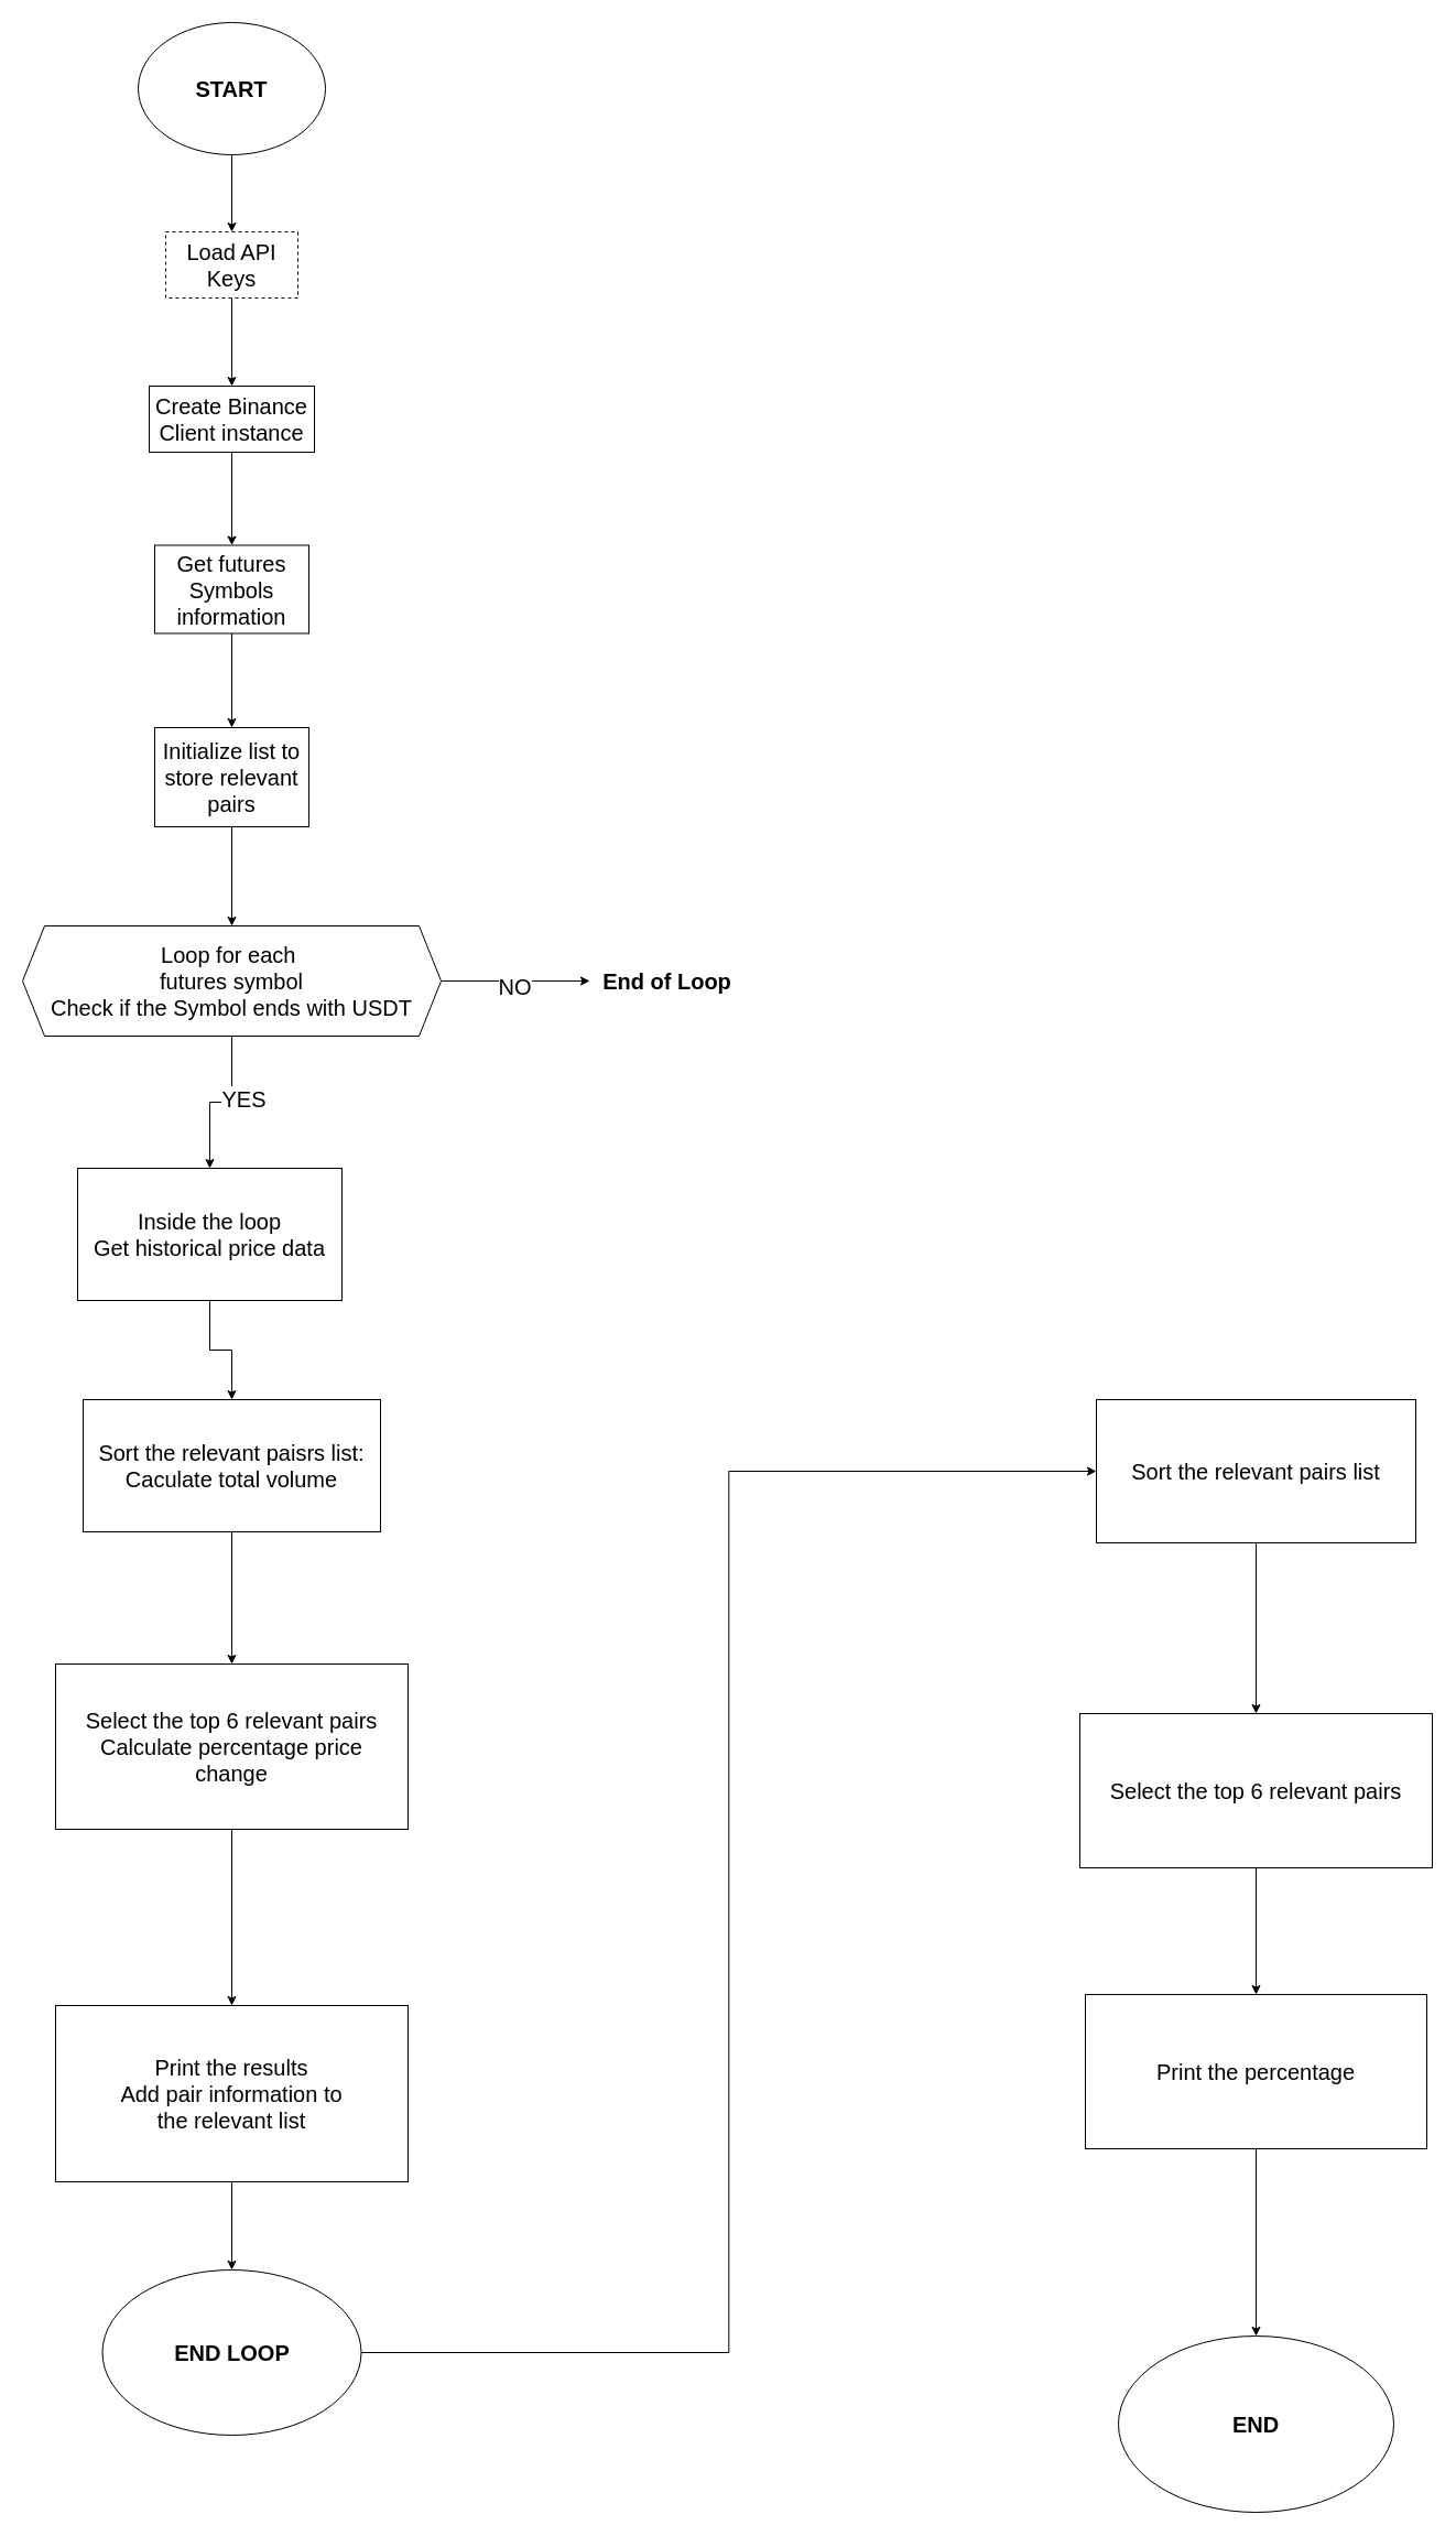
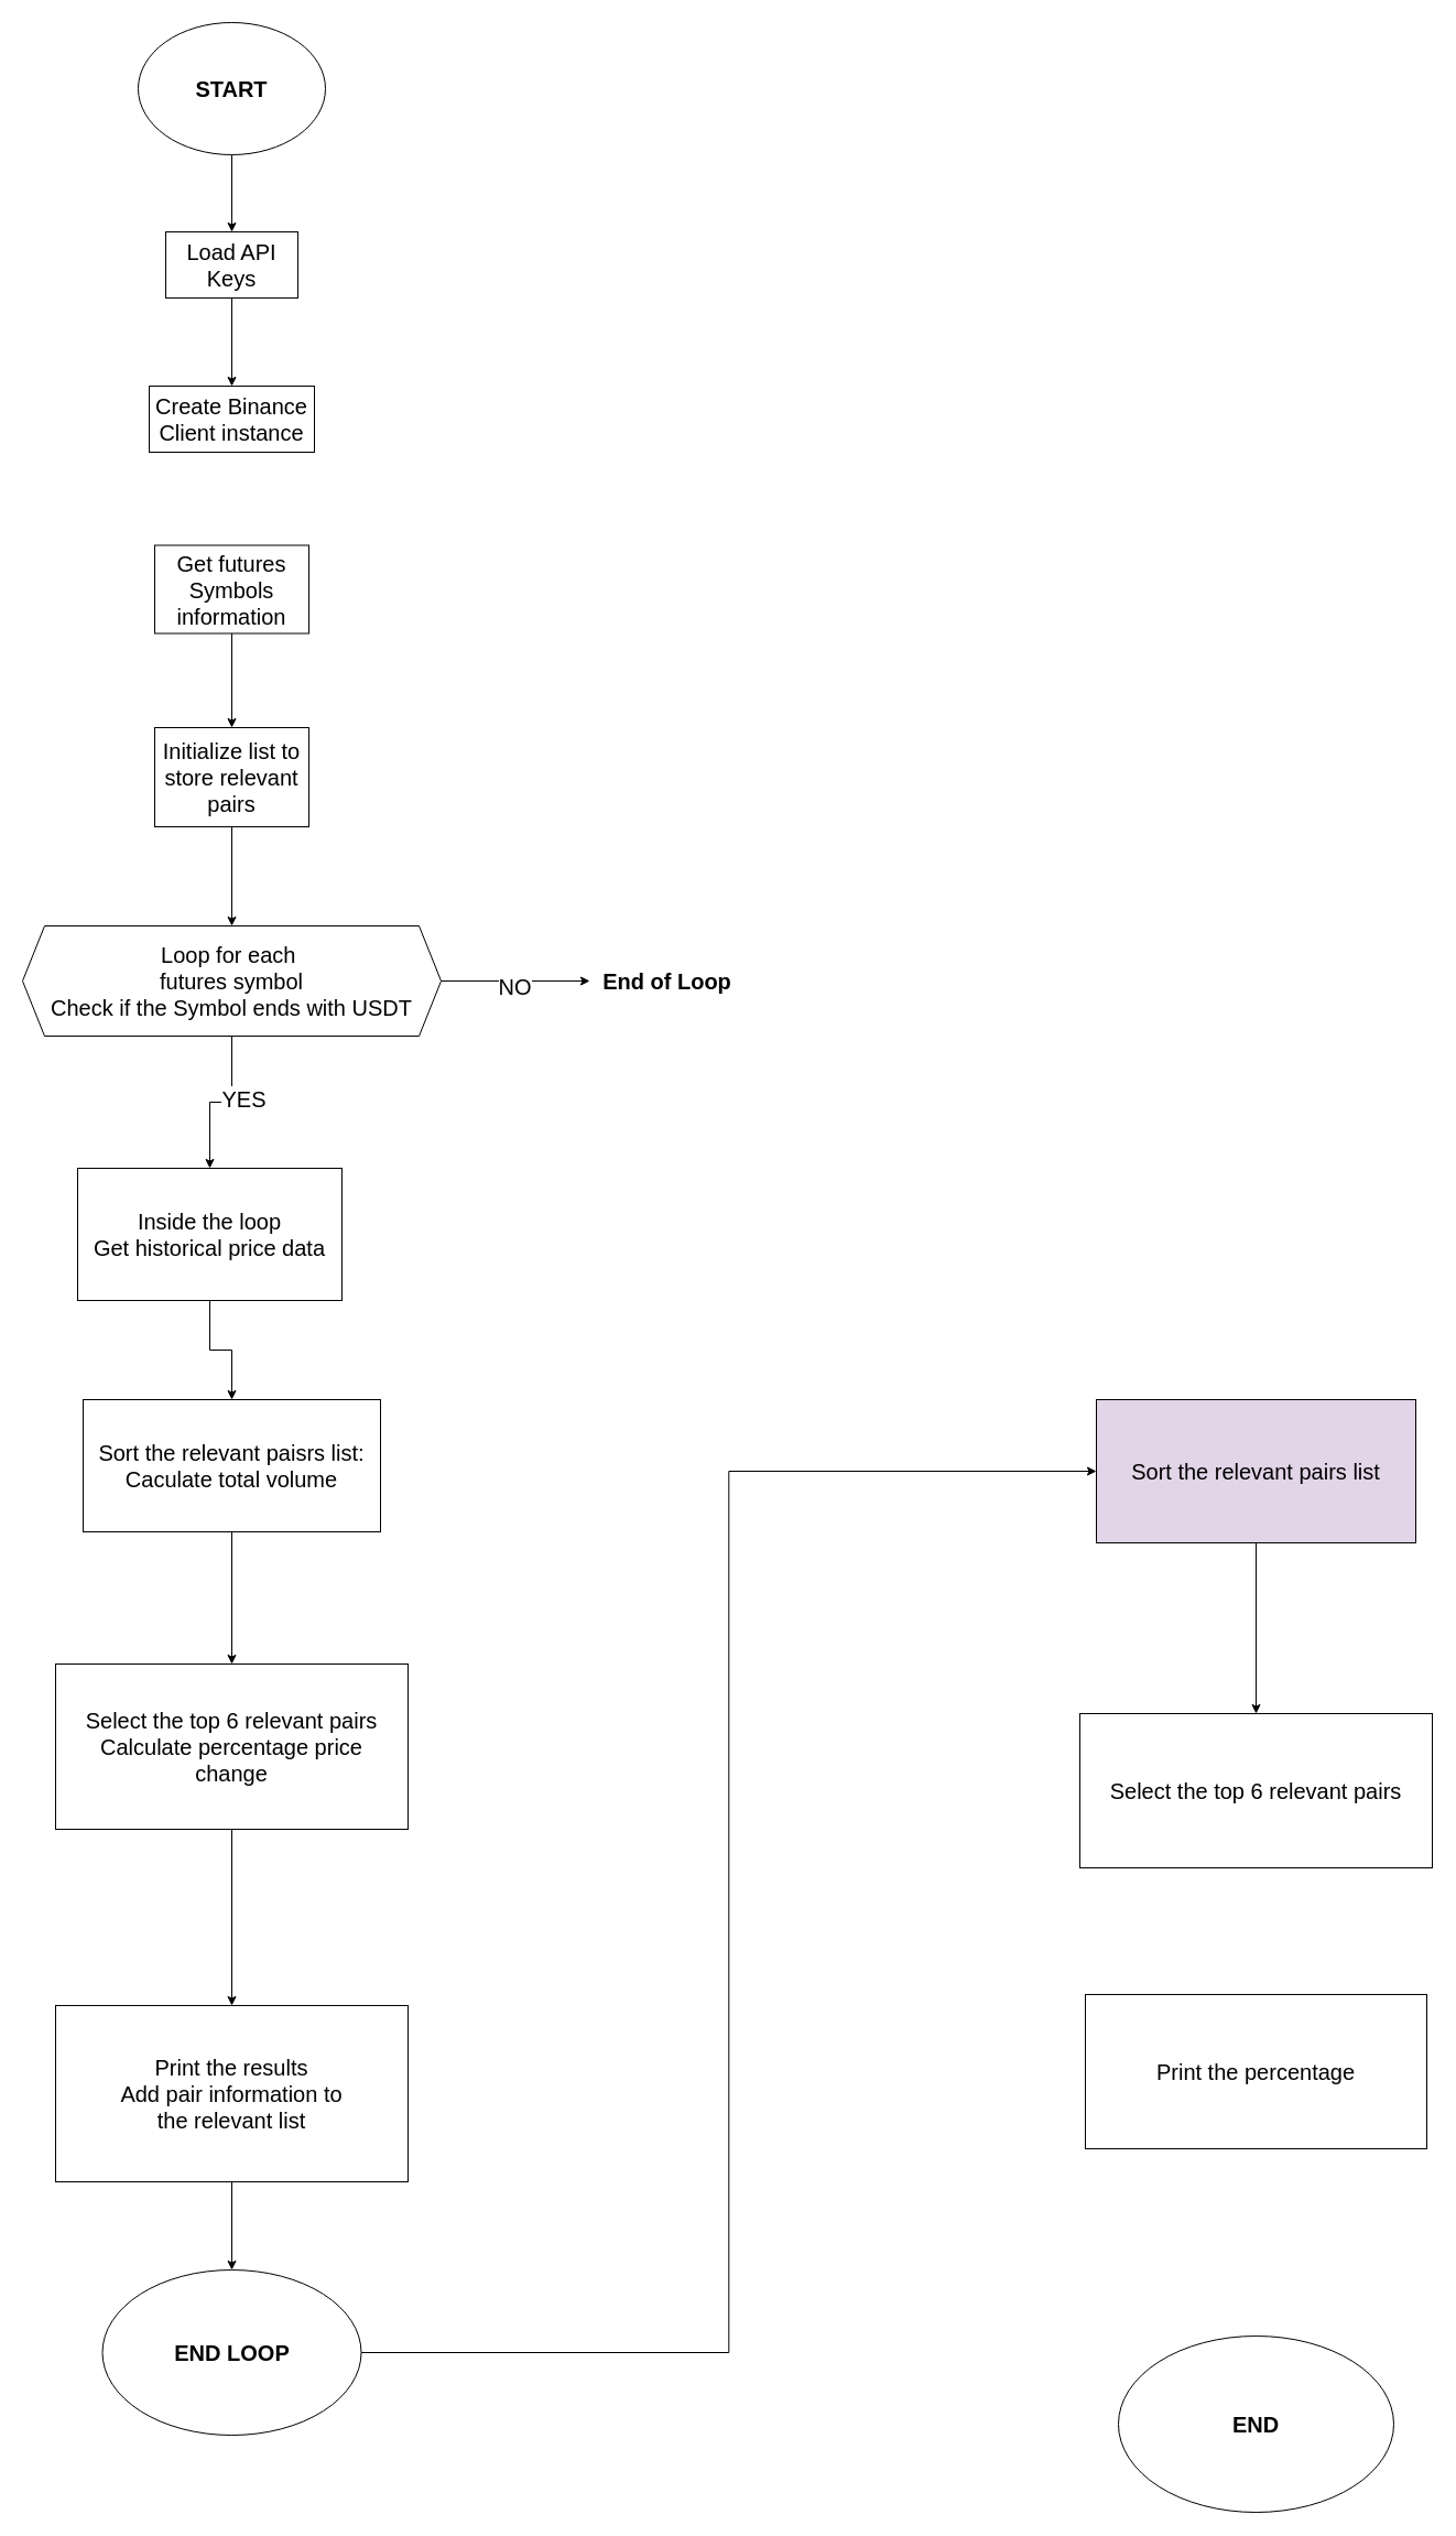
  <mxCell id="0" />
  <mxCell id="1" parent="0" />
  <mxCell id="2" style="edgeStyle=orthogonalEdgeStyle;rounded=0;orthogonalLoop=1;jettySize=auto;html=1;entryX=0.5;entryY=0;entryDx=0;entryDy=0;" parent="1" source="3" target="5" edge="1"><mxGeometry relative="1" as="geometry" /></mxCell>
  <mxCell id="3" value="&lt;b style=&quot;font-size: 20px;&quot;&gt;START&lt;/b&gt;" style="ellipse;whiteSpace=wrap;html=1;" parent="1" vertex="1"><mxGeometry x="125" y="20" width="170" height="120" as="geometry" /></mxCell>
  <mxCell id="4" style="edgeStyle=orthogonalEdgeStyle;rounded=0;orthogonalLoop=1;jettySize=auto;html=1;entryX=0.5;entryY=0;entryDx=0;entryDy=0;" parent="1" source="5" target="7" edge="1"><mxGeometry relative="1" as="geometry" /></mxCell>
- <mxCell id="5" value="&lt;font style=&quot;font-size: 20px;&quot;&gt;Load API Keys&lt;/font&gt;" style="rounded=0;whiteSpace=wrap;html=1;dashed=1;" parent="1" vertex="1"><mxGeometry x="150" y="210" width="120" height="60" as="geometry" /></mxCell>
- <mxCell id="6" style="edgeStyle=orthogonalEdgeStyle;rounded=0;orthogonalLoop=1;jettySize=auto;html=1;entryX=0.5;entryY=0;entryDx=0;entryDy=0;" parent="1" source="7" target="9" edge="1"><mxGeometry relative="1" as="geometry" /></mxCell>
+ <mxCell id="5" value="&lt;font style=&quot;font-size: 20px;&quot;&gt;Load API Keys&lt;/font&gt;" style="rounded=0;whiteSpace=wrap;html=1;" parent="1" vertex="1"><mxGeometry x="150" y="210" width="120" height="60" as="geometry" /></mxCell>
  <mxCell id="7" value="&lt;div style=&quot;font-size: 20px;&quot;&gt;&lt;font style=&quot;font-size: 20px;&quot;&gt;Create Binance&lt;/font&gt;&lt;/div&gt;&lt;div style=&quot;font-size: 20px;&quot;&gt;&lt;font style=&quot;font-size: 20px;&quot;&gt;&lt;font style=&quot;font-size: 20px;&quot;&gt;Client instance&lt;/font&gt;&lt;font style=&quot;font-size: 20px;&quot;&gt;&lt;br&gt;&lt;/font&gt;&lt;/font&gt;&lt;/div&gt;" style="rounded=0;whiteSpace=wrap;html=1;" parent="1" vertex="1"><mxGeometry x="135" y="350" width="150" height="60" as="geometry" /></mxCell>
  <mxCell id="8" style="edgeStyle=orthogonalEdgeStyle;rounded=0;orthogonalLoop=1;jettySize=auto;html=1;entryX=0.5;entryY=0;entryDx=0;entryDy=0;" parent="1" source="9" target="11" edge="1"><mxGeometry relative="1" as="geometry" /></mxCell>
  <mxCell id="9" value="&lt;div style=&quot;font-size: 20px;&quot;&gt;&lt;font style=&quot;font-size: 20px;&quot;&gt;Get futures &lt;br&gt;&lt;/font&gt;&lt;/div&gt;&lt;div style=&quot;font-size: 20px;&quot;&gt;&lt;font style=&quot;font-size: 20px;&quot;&gt;Symbols information&lt;br&gt;&lt;/font&gt;&lt;/div&gt;" style="rounded=0;whiteSpace=wrap;html=1;" parent="1" vertex="1"><mxGeometry x="140" y="494.5" width="140" height="80" as="geometry" /></mxCell>
  <mxCell id="10" value="" style="edgeStyle=orthogonalEdgeStyle;rounded=0;orthogonalLoop=1;jettySize=auto;html=1;" parent="1" source="11" target="17" edge="1"><mxGeometry relative="1" as="geometry" /></mxCell>
  <mxCell id="11" value="&lt;div style=&quot;font-size: 20px;&quot;&gt;&lt;font style=&quot;font-size: 20px;&quot;&gt;Initialize list to&lt;/font&gt;&lt;/div&gt;&lt;div style=&quot;font-size: 20px;&quot;&gt;&lt;font style=&quot;font-size: 20px;&quot;&gt;store relevant &lt;br&gt;&lt;/font&gt;&lt;/div&gt;&lt;div style=&quot;font-size: 20px;&quot;&gt;&lt;font style=&quot;font-size: 20px;&quot;&gt;&lt;font style=&quot;font-size: 20px;&quot;&gt;pairs&lt;/font&gt;&lt;br&gt;&lt;/font&gt;&lt;/div&gt;" style="rounded=0;whiteSpace=wrap;html=1;" parent="1" vertex="1"><mxGeometry x="140" y="660" width="140" height="90" as="geometry" /></mxCell>
  <mxCell id="12" value="" style="edgeStyle=orthogonalEdgeStyle;rounded=0;orthogonalLoop=1;jettySize=auto;html=1;" parent="1" source="17" target="18" edge="1"><mxGeometry relative="1" as="geometry"><mxPoint x="445" y="890" as="targetPoint" /></mxGeometry></mxCell>
  <mxCell id="13" value="&lt;font style=&quot;font-size: 20px;&quot;&gt;NO&lt;/font&gt;" style="edgeLabel;html=1;align=center;verticalAlign=middle;resizable=0;points=[];" parent="12" vertex="1" connectable="0"><mxGeometry x="-0.02" y="-4" relative="1" as="geometry"><mxPoint as="offset" /></mxGeometry></mxCell>
  <mxCell id="14" style="edgeStyle=orthogonalEdgeStyle;rounded=0;orthogonalLoop=1;jettySize=auto;html=1;entryX=0.5;entryY=0;entryDx=0;entryDy=0;" parent="1" source="17" target="20" edge="1"><mxGeometry relative="1" as="geometry" /></mxCell>
  <mxCell id="15" value="Text" style="edgeLabel;html=1;align=center;verticalAlign=middle;resizable=0;points=[];" parent="14" vertex="1" connectable="0"><mxGeometry x="-0.237" y="6" relative="1" as="geometry"><mxPoint y="-1" as="offset" /></mxGeometry></mxCell>
  <mxCell id="16" value="&lt;font style=&quot;font-size: 20px;&quot;&gt;YES&lt;/font&gt;" style="edgeLabel;html=1;align=center;verticalAlign=middle;resizable=0;points=[];" parent="14" vertex="1" connectable="0"><mxGeometry x="-0.199" y="10" relative="1" as="geometry"><mxPoint as="offset" /></mxGeometry></mxCell>
  <mxCell id="17" value="&lt;div style=&quot;font-size: 20px;&quot;&gt;&lt;font style=&quot;font-size: 20px;&quot;&gt;Loop for each&amp;nbsp;&lt;/font&gt;&lt;/div&gt;&lt;div style=&quot;font-size: 20px;&quot;&gt;&lt;font style=&quot;font-size: 20px;&quot;&gt;futures symbol&lt;/font&gt;&lt;/div&gt;&lt;div style=&quot;font-size: 20px;&quot;&gt;&lt;font style=&quot;font-size: 20px;&quot;&gt;Check if the Symbol ends with USDT&lt;br&gt;&lt;/font&gt;&lt;/div&gt;" style="shape=hexagon;perimeter=hexagonPerimeter2;whiteSpace=wrap;html=1;fixedSize=1;" parent="1" vertex="1"><mxGeometry x="20" y="840" width="380" height="100" as="geometry" /></mxCell>
  <mxCell id="18" value="&lt;div style=&quot;font-size: 13px;&quot;&gt;&lt;b&gt;&lt;font style=&quot;font-size: 20px;&quot;&gt;End of Loop&lt;/font&gt;&lt;/b&gt;&lt;/div&gt;" style="text;html=1;align=center;verticalAlign=middle;resizable=0;points=[];autosize=1;strokeColor=none;fillColor=none;" parent="1" vertex="1"><mxGeometry x="535" y="870" width="140" height="40" as="geometry" /></mxCell>
  <mxCell id="19" style="edgeStyle=orthogonalEdgeStyle;rounded=0;orthogonalLoop=1;jettySize=auto;html=1;entryX=0.5;entryY=0;entryDx=0;entryDy=0;" parent="1" source="20" target="22" edge="1"><mxGeometry relative="1" as="geometry" /></mxCell>
  <mxCell id="20" value="&lt;div style=&quot;font-size: 20px;&quot;&gt;&lt;font style=&quot;font-size: 20px;&quot;&gt;Inside the loop&lt;/font&gt;&lt;/div&gt;&lt;div style=&quot;font-size: 20px;&quot;&gt;&lt;font style=&quot;font-size: 20px;&quot;&gt;&lt;font style=&quot;font-size: 20px;&quot;&gt;Get historical price data&lt;/font&gt;&lt;font style=&quot;font-size: 20px;&quot;&gt;&lt;br&gt;&lt;/font&gt;&lt;/font&gt;&lt;/div&gt;" style="rounded=0;whiteSpace=wrap;html=1;" parent="1" vertex="1"><mxGeometry x="70" y="1060" width="240" height="120" as="geometry" /></mxCell>
  <mxCell id="21" style="edgeStyle=orthogonalEdgeStyle;rounded=0;orthogonalLoop=1;jettySize=auto;html=1;entryX=0.5;entryY=0;entryDx=0;entryDy=0;" parent="1" source="22" target="24" edge="1"><mxGeometry relative="1" as="geometry" /></mxCell>
  <mxCell id="22" value="&lt;div style=&quot;font-size: 20px;&quot;&gt;&lt;font style=&quot;font-size: 20px;&quot;&gt;Sort the relevant paisrs list:&lt;/font&gt;&lt;/div&gt;&lt;div style=&quot;font-size: 20px;&quot;&gt;&lt;font style=&quot;font-size: 20px;&quot;&gt;&lt;font style=&quot;font-size: 20px;&quot;&gt;Caculate total volume&lt;/font&gt;&lt;font style=&quot;font-size: 20px;&quot;&gt;&lt;br&gt;&lt;/font&gt;&lt;/font&gt;&lt;/div&gt;" style="rounded=0;whiteSpace=wrap;html=1;" parent="1" vertex="1"><mxGeometry x="75" y="1270" width="270" height="120" as="geometry" /></mxCell>
  <mxCell id="23" style="edgeStyle=orthogonalEdgeStyle;rounded=0;orthogonalLoop=1;jettySize=auto;html=1;entryX=0.5;entryY=0;entryDx=0;entryDy=0;" parent="1" source="24" target="26" edge="1"><mxGeometry relative="1" as="geometry" /></mxCell>
  <mxCell id="24" value="&lt;div&gt;&lt;font style=&quot;font-size: 20px;&quot;&gt;Select the top 6 relevant pairs Calculate percentage price&lt;/font&gt;&lt;/div&gt;&lt;div&gt;&lt;font style=&quot;font-size: 20px;&quot;&gt;change &lt;br&gt;&lt;/font&gt;&lt;/div&gt;" style="rounded=0;whiteSpace=wrap;html=1;" parent="1" vertex="1"><mxGeometry x="50" y="1510" width="320" height="150" as="geometry" /></mxCell>
  <mxCell id="25" style="edgeStyle=orthogonalEdgeStyle;rounded=0;orthogonalLoop=1;jettySize=auto;html=1;entryX=0.5;entryY=0;entryDx=0;entryDy=0;" parent="1" source="26" target="28" edge="1"><mxGeometry relative="1" as="geometry" /></mxCell>
  <mxCell id="26" value="&lt;div style=&quot;font-size: 20px;&quot;&gt;&lt;font style=&quot;font-size: 20px;&quot;&gt;Print the results &lt;br&gt;&lt;/font&gt;&lt;/div&gt;&lt;div style=&quot;font-size: 20px;&quot;&gt;&lt;font style=&quot;font-size: 20px;&quot;&gt;Add pair information to &lt;br&gt;&lt;/font&gt;&lt;/div&gt;&lt;div style=&quot;font-size: 20px;&quot;&gt;&lt;font style=&quot;font-size: 20px;&quot;&gt;&lt;font style=&quot;font-size: 20px;&quot;&gt;the relevant list&lt;/font&gt;&lt;font style=&quot;font-size: 20px;&quot;&gt;&lt;br&gt;&lt;/font&gt;&lt;/font&gt;&lt;/div&gt;" style="rounded=0;whiteSpace=wrap;html=1;" parent="1" vertex="1"><mxGeometry x="50" y="1820" width="320" height="160" as="geometry" /></mxCell>
  <mxCell id="27" style="edgeStyle=orthogonalEdgeStyle;rounded=0;orthogonalLoop=1;jettySize=auto;html=1;entryX=0;entryY=0.5;entryDx=0;entryDy=0;" parent="1" source="28" target="30" edge="1"><mxGeometry relative="1" as="geometry" /></mxCell>
  <mxCell id="28" value="&lt;b&gt;&lt;font style=&quot;font-size: 20px;&quot;&gt;END LOOP&lt;/font&gt;&lt;/b&gt;" style="ellipse;whiteSpace=wrap;html=1;" parent="1" vertex="1"><mxGeometry x="92.5" y="2060" width="235" height="150" as="geometry" /></mxCell>
  <mxCell id="29" style="edgeStyle=orthogonalEdgeStyle;rounded=0;orthogonalLoop=1;jettySize=auto;html=1;entryX=0.5;entryY=0;entryDx=0;entryDy=0;" parent="1" source="30" target="32" edge="1"><mxGeometry relative="1" as="geometry" /></mxCell>
- <mxCell id="30" value="&lt;font style=&quot;font-size: 20px;&quot;&gt;Sort the relevant pairs list&lt;/font&gt;" style="rounded=0;whiteSpace=wrap;html=1;" parent="1" vertex="1"><mxGeometry x="995" y="1270" width="290" height="130" as="geometry" /></mxCell>
- <mxCell id="31" style="edgeStyle=orthogonalEdgeStyle;rounded=0;orthogonalLoop=1;jettySize=auto;html=1;entryX=0.5;entryY=0;entryDx=0;entryDy=0;" parent="1" source="32" target="34" edge="1"><mxGeometry relative="1" as="geometry" /></mxCell>
+ <mxCell id="30" value="&lt;font style=&quot;font-size: 20px;&quot;&gt;Sort the relevant pairs list&lt;/font&gt;" style="rounded=0;whiteSpace=wrap;html=1;fillColor=#e1d5e7;" parent="1" vertex="1"><mxGeometry x="995" y="1270" width="290" height="130" as="geometry" /></mxCell>
  <mxCell id="32" value="&lt;font style=&quot;font-size: 20px;&quot;&gt;Select the top 6 relevant pairs&lt;/font&gt;" style="rounded=0;whiteSpace=wrap;html=1;" parent="1" vertex="1"><mxGeometry x="980" y="1555" width="320" height="140" as="geometry" /></mxCell>
- <mxCell id="33" style="edgeStyle=orthogonalEdgeStyle;rounded=0;orthogonalLoop=1;jettySize=auto;html=1;entryX=0.5;entryY=0;entryDx=0;entryDy=0;" parent="1" source="34" target="35" edge="1"><mxGeometry relative="1" as="geometry" /></mxCell>
  <mxCell id="34" value="&lt;font style=&quot;font-size: 20px;&quot;&gt;Print the percentage&lt;/font&gt;" style="rounded=0;whiteSpace=wrap;html=1;" parent="1" vertex="1"><mxGeometry x="985" y="1810" width="310" height="140" as="geometry" /></mxCell>
  <mxCell id="35" value="&lt;b&gt;&lt;font style=&quot;font-size: 20px;&quot;&gt;END&lt;/font&gt;&lt;/b&gt;" style="ellipse;whiteSpace=wrap;html=1;" parent="1" vertex="1"><mxGeometry x="1015" y="2120" width="250" height="160" as="geometry" /></mxCell>
